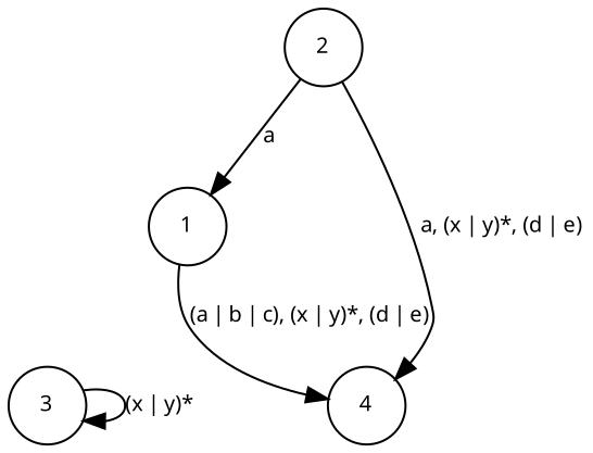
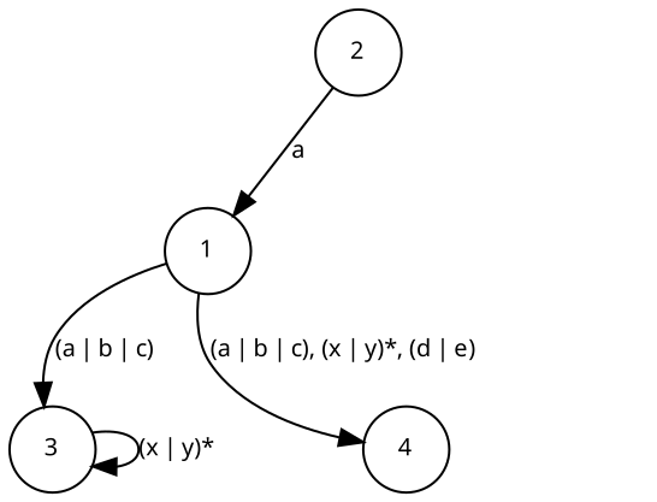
  digraph {
    rankdir=TB
    node [fontname=SFTT1000 fontsize=10 shape=circle]
    edge [fontname=SFTT1000 fontsize=10]
    n1 [label=1]
    n2 [label=3]
    n3 [label=4]
    n4 [label=2]
+   n1 -> n2 [label="(a | b | c)"]
    n1 -> n3 [label="(a | b | c), (x | y)*, (d | e)"]
    n2 -> n2 [label="(x | y)*"]
    n4 -> n1 [label=a]
-   n4 -> n3 [label="a, (x | y)*, (d | e)"]
  }
